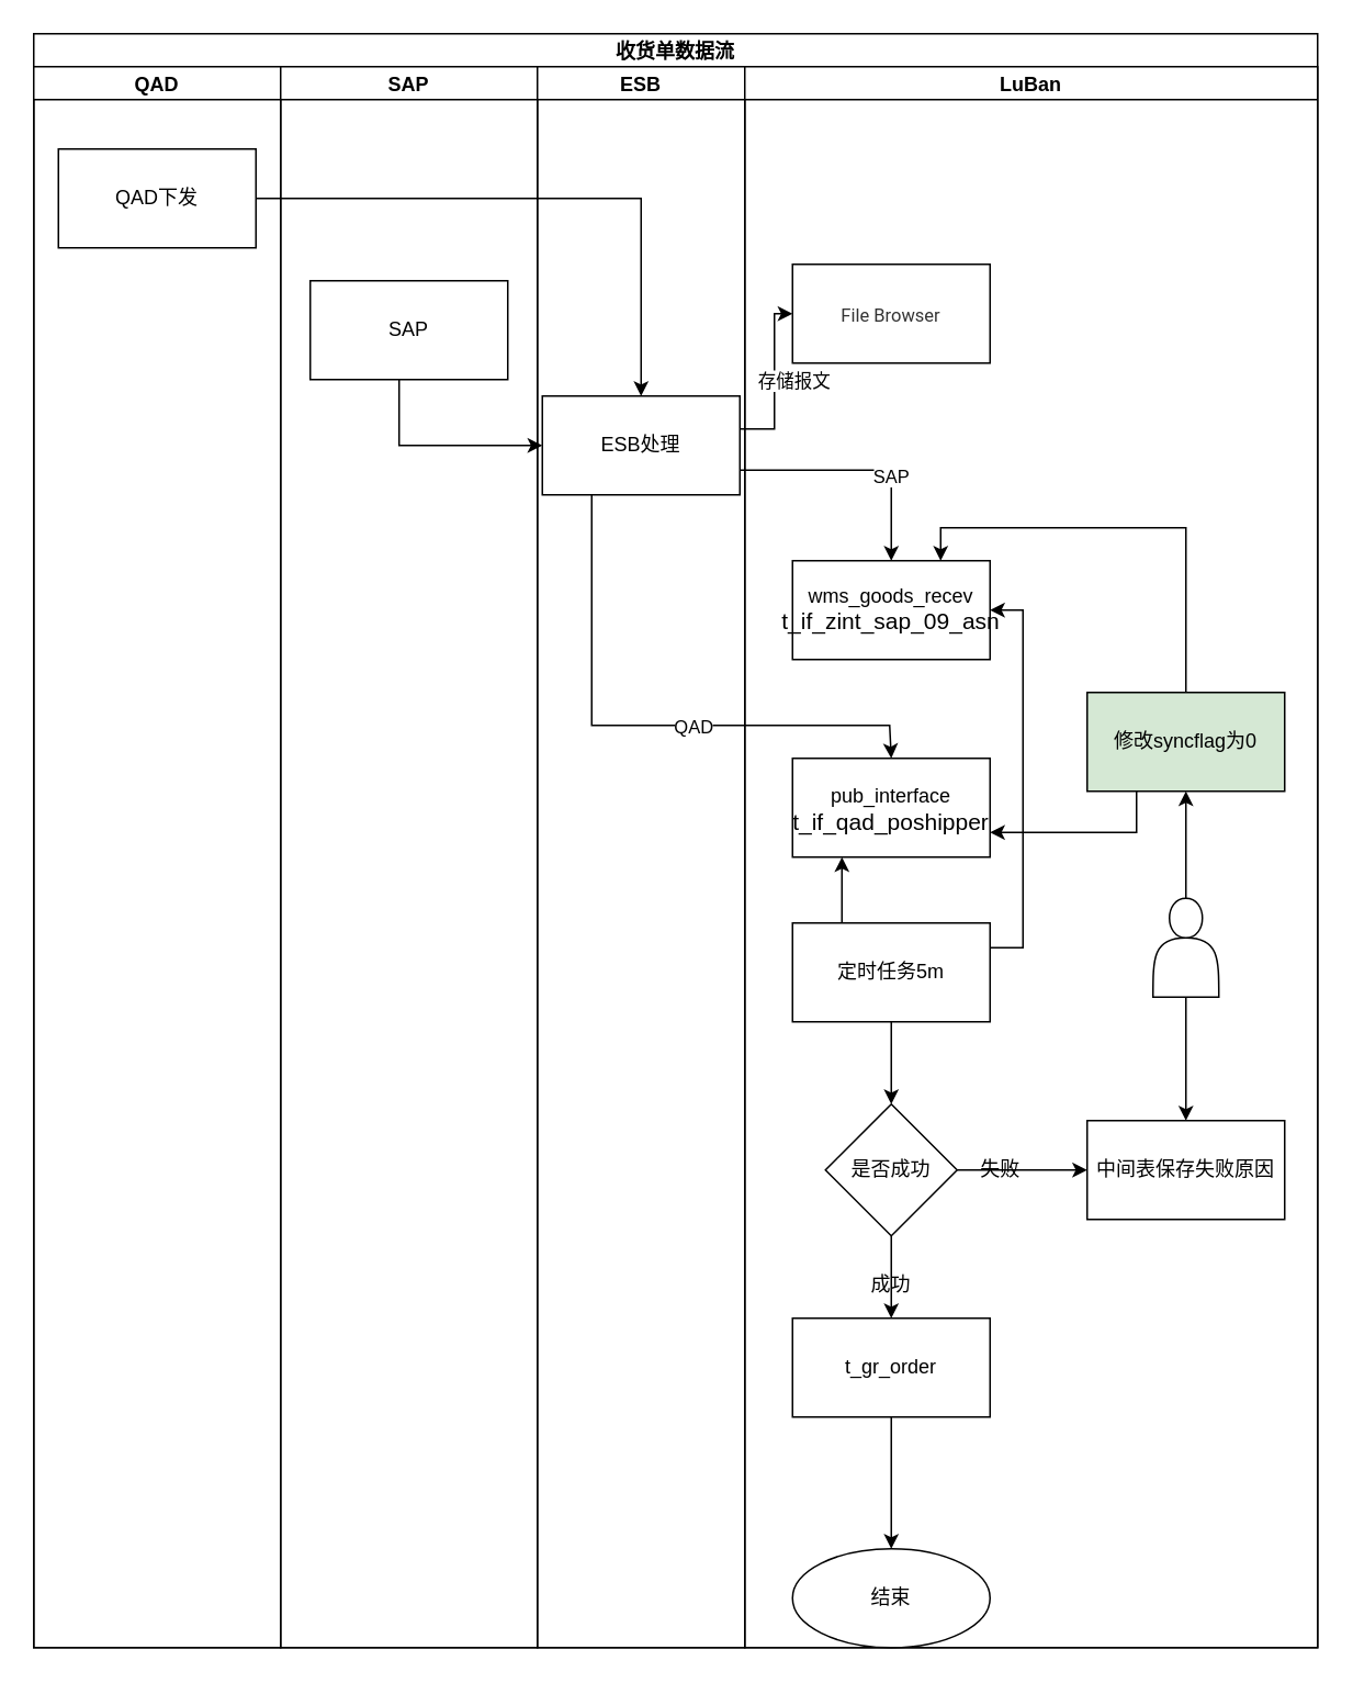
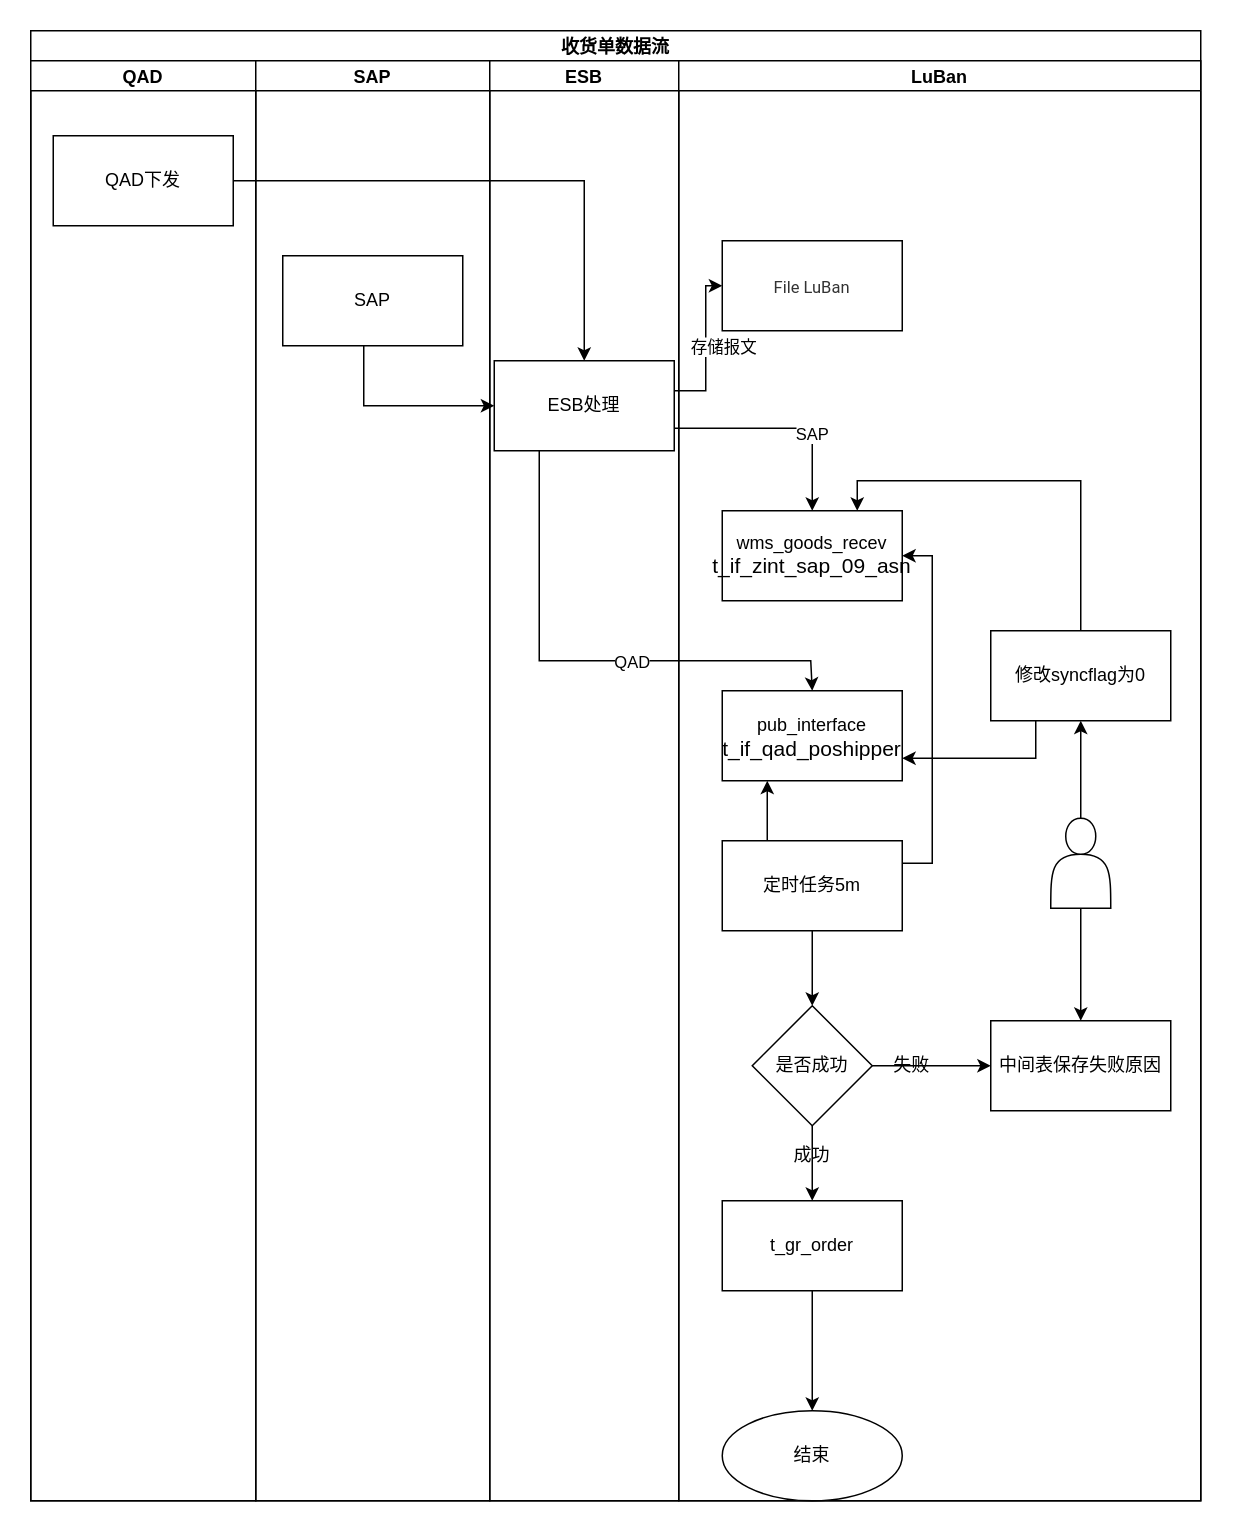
  <mxCell id="0" />
  <mxCell id="1" parent="0" />
  <mxCell id="2" value="收货单数据流" style="swimlane;childLayout=stackLayout;resizeParent=1;resizeParentMax=0;startSize=20;" vertex="1" parent="1"><mxGeometry x="20" y="20" width="780" height="980" as="geometry" /></mxCell>
  <mxCell id="3" value="QAD" style="swimlane;startSize=20;" vertex="1" parent="2"><mxGeometry y="20" width="150" height="960" as="geometry" /></mxCell>
  <mxCell id="4" value="QAD下发" style="rounded=0;whiteSpace=wrap;html=1;" vertex="1" parent="3"><mxGeometry x="15" y="50" width="120" height="60" as="geometry" /></mxCell>
  <mxCell id="5" value="SAP" style="swimlane;startSize=20;" vertex="1" parent="2"><mxGeometry x="150" y="20" width="156" height="960" as="geometry" /></mxCell>
  <mxCell id="6" value="SAP" style="rounded=0;whiteSpace=wrap;html=1;" vertex="1" parent="5"><mxGeometry x="18" y="130" width="120" height="60" as="geometry" /></mxCell>
  <mxCell id="7" value="ESB" style="swimlane;startSize=20;" vertex="1" parent="2"><mxGeometry x="306" y="20" width="126" height="960" as="geometry" /></mxCell>
  <mxCell id="8" value="ESB处理" style="rounded=0;whiteSpace=wrap;html=1;" vertex="1" parent="7"><mxGeometry x="3" y="200" width="120" height="60" as="geometry" /></mxCell>
  <mxCell id="9" style="edgeStyle=orthogonalEdgeStyle;rounded=0;orthogonalLoop=1;jettySize=auto;html=1;exitX=0.45;exitY=1;exitDx=0;exitDy=0;exitPerimeter=0;entryX=0;entryY=0.5;entryDx=0;entryDy=0;" edge="1" parent="2" source="6" target="8"><mxGeometry relative="1" as="geometry"><mxPoint x="276" y="180" as="targetPoint" /></mxGeometry></mxCell>
  <mxCell id="10" style="edgeStyle=orthogonalEdgeStyle;rounded=0;orthogonalLoop=1;jettySize=auto;html=1;" edge="1" parent="2" source="4"><mxGeometry relative="1" as="geometry"><mxPoint x="369" y="220" as="targetPoint" /><Array as="points"><mxPoint x="369" y="100" /></Array></mxGeometry></mxCell>
  <mxCell id="11" style="edgeStyle=orthogonalEdgeStyle;rounded=0;orthogonalLoop=1;jettySize=auto;html=1;entryX=0;entryY=0.5;entryDx=0;entryDy=0;" edge="1" parent="2" source="8" target="20"><mxGeometry relative="1" as="geometry"><Array as="points"><mxPoint x="450" y="240" /><mxPoint x="450" y="170" /></Array></mxGeometry></mxCell>
  <mxCell id="12" value="存储报文" style="edgeLabel;html=1;align=center;verticalAlign=middle;resizable=0;points=[];" vertex="1" connectable="0" parent="11"><mxGeometry x="0.314" y="1" relative="1" as="geometry"><mxPoint x="12" y="16" as="offset" /></mxGeometry></mxCell>
  <mxCell id="13" value="" style="edgeStyle=orthogonalEdgeStyle;rounded=0;orthogonalLoop=1;jettySize=auto;html=1;entryX=0.5;entryY=0;entryDx=0;entryDy=0;exitX=0.25;exitY=1;exitDx=0;exitDy=0;" edge="1" parent="2" source="8" target="19"><mxGeometry relative="1" as="geometry"><Array as="points"><mxPoint x="339" y="420" /><mxPoint x="520" y="420" /></Array></mxGeometry></mxCell>
  <mxCell id="14" value="QAD" style="edgeLabel;html=1;align=center;verticalAlign=middle;resizable=0;points=[];" vertex="1" connectable="0" parent="13"><mxGeometry x="-0.005" y="-2" relative="1" as="geometry"><mxPoint x="31" y="-2" as="offset" /></mxGeometry></mxCell>
  <mxCell id="15" value="" style="edgeStyle=orthogonalEdgeStyle;rounded=0;orthogonalLoop=1;jettySize=auto;html=1;exitX=1;exitY=0.75;exitDx=0;exitDy=0;" edge="1" parent="2" source="8" target="18"><mxGeometry relative="1" as="geometry" /></mxCell>
  <mxCell id="16" value="SAP" style="edgeLabel;html=1;align=center;verticalAlign=middle;resizable=0;points=[];" vertex="1" connectable="0" parent="15"><mxGeometry x="0.297" y="-1" relative="1" as="geometry"><mxPoint as="offset" /></mxGeometry></mxCell>
  <mxCell id="17" value="LuBan" style="swimlane;startSize=20;" vertex="1" parent="2"><mxGeometry x="432" y="20" width="348" height="960" as="geometry" /></mxCell>
  <mxCell id="18" value="wms_goods_recev&lt;br&gt;&lt;span lang=&quot;EN-US&quot; style=&quot;font-size: 10.5pt ; font-family: &amp;#34;calibri&amp;#34; , sans-serif&quot;&gt;t_if_zint_sap_09_asn&lt;/span&gt;" style="rounded=0;whiteSpace=wrap;html=1;" vertex="1" parent="17"><mxGeometry x="29" y="300" width="120" height="60" as="geometry" /></mxCell>
  <mxCell id="19" value="&lt;span lang=&quot;EN-US&quot; style=&quot;font-size: 10.5pt ; font-family: &amp;#34;calibri&amp;#34; , sans-serif&quot;&gt;&lt;span style=&quot;font-family: &amp;#34;helvetica&amp;#34; ; font-size: 12px&quot;&gt;pub_interface&lt;/span&gt;&lt;br&gt;t_if_qad_poshipper&lt;/span&gt;" style="rounded=0;whiteSpace=wrap;html=1;" vertex="1" parent="17"><mxGeometry x="29" y="420" width="120" height="60" as="geometry" /></mxCell>
- <mxCell id="20" value="&lt;h1 style=&quot;box-sizing: border-box ; outline: 0px ; margin: 0.4em 0px 0.67em ; color: rgb(51 , 51 , 51) ; font-family: &amp;#34;roboto&amp;#34; , sans-serif ; background-color: rgb(255 , 255 , 255)&quot;&gt;&lt;font style=&quot;font-weight: normal ; font-size: 11px&quot;&gt;File Browser&lt;/font&gt;&lt;/h1&gt;" style="rounded=0;whiteSpace=wrap;html=1;" vertex="1" parent="17"><mxGeometry x="29" y="120" width="120" height="60" as="geometry" /></mxCell>
+ <mxCell id="20" value="&lt;h1 style=&quot;box-sizing: border-box ; outline: 0px ; margin: 0.4em 0px 0.67em ; color: rgb(51 , 51 , 51) ; font-family: &amp;#34;roboto&amp;#34; , sans-serif ; background-color: rgb(255 , 255 , 255)&quot;&gt;&lt;font style=&quot;font-weight: normal ; font-size: 11px&quot;&gt;File LuBan&lt;/font&gt;&lt;/h1&gt;" style="rounded=0;whiteSpace=wrap;html=1;" vertex="1" parent="17"><mxGeometry x="29" y="120" width="120" height="60" as="geometry" /></mxCell>
  <mxCell id="21" style="edgeStyle=orthogonalEdgeStyle;rounded=0;orthogonalLoop=1;jettySize=auto;html=1;exitX=0.25;exitY=0;exitDx=0;exitDy=0;entryX=0.25;entryY=1;entryDx=0;entryDy=0;" edge="1" parent="17" source="24" target="19"><mxGeometry relative="1" as="geometry" /></mxCell>
  <mxCell id="22" style="edgeStyle=orthogonalEdgeStyle;rounded=0;orthogonalLoop=1;jettySize=auto;html=1;exitX=1;exitY=0.25;exitDx=0;exitDy=0;entryX=1;entryY=0.5;entryDx=0;entryDy=0;" edge="1" parent="17" source="24" target="18"><mxGeometry relative="1" as="geometry" /></mxCell>
  <mxCell id="23" value="" style="edgeStyle=orthogonalEdgeStyle;rounded=0;orthogonalLoop=1;jettySize=auto;html=1;" edge="1" parent="17" source="24" target="27"><mxGeometry relative="1" as="geometry" /></mxCell>
  <mxCell id="24" value="定时任务5m" style="rounded=0;whiteSpace=wrap;html=1;" vertex="1" parent="17"><mxGeometry x="29" y="520" width="120" height="60" as="geometry" /></mxCell>
  <mxCell id="25" value="" style="edgeStyle=orthogonalEdgeStyle;rounded=0;orthogonalLoop=1;jettySize=auto;html=1;" edge="1" parent="17" source="27" target="29"><mxGeometry relative="1" as="geometry" /></mxCell>
  <mxCell id="26" value="" style="edgeStyle=orthogonalEdgeStyle;rounded=0;orthogonalLoop=1;jettySize=auto;html=1;" edge="1" parent="17" source="27" target="30"><mxGeometry relative="1" as="geometry" /></mxCell>
  <mxCell id="27" value="是否成功" style="rhombus;whiteSpace=wrap;html=1;rounded=0;" vertex="1" parent="17"><mxGeometry x="49" y="630" width="80" height="80" as="geometry" /></mxCell>
  <mxCell id="28" value="" style="edgeStyle=orthogonalEdgeStyle;rounded=0;orthogonalLoop=1;jettySize=auto;html=1;" edge="1" parent="17" source="29" target="38"><mxGeometry relative="1" as="geometry" /></mxCell>
  <mxCell id="29" value="t_gr_order" style="whiteSpace=wrap;html=1;rounded=0;" vertex="1" parent="17"><mxGeometry x="29" y="760" width="120" height="60" as="geometry" /></mxCell>
  <mxCell id="30" value="中间表保存失败原因" style="whiteSpace=wrap;html=1;rounded=0;" vertex="1" parent="17"><mxGeometry x="208" y="640" width="120" height="60" as="geometry" /></mxCell>
- <mxCell id="31" value="成功" style="text;html=1;strokeColor=none;fillColor=none;align=center;verticalAlign=middle;whiteSpace=wrap;rounded=0;" vertex="1" parent="17"><mxGeometry x="69" y="730" width="40" height="20" as="geometry" /></mxCell>
+ <mxCell id="31" value="成功" style="text;html=1;strokeColor=none;fillColor=none;align=center;verticalAlign=middle;whiteSpace=wrap;rounded=0;" vertex="1" parent="17"><mxGeometry x="69" y="720" width="40" height="20" as="geometry" /></mxCell>
  <mxCell id="32" value="失败" style="text;html=1;align=center;verticalAlign=middle;resizable=0;points=[];autosize=1;strokeColor=none;" vertex="1" parent="17"><mxGeometry x="134.5" y="660" width="40" height="20" as="geometry" /></mxCell>
  <mxCell id="33" style="edgeStyle=orthogonalEdgeStyle;rounded=0;orthogonalLoop=1;jettySize=auto;html=1;entryX=0.75;entryY=0;entryDx=0;entryDy=0;exitX=0.5;exitY=0;exitDx=0;exitDy=0;" edge="1" parent="17" source="35" target="18"><mxGeometry relative="1" as="geometry" /></mxCell>
  <mxCell id="34" style="edgeStyle=orthogonalEdgeStyle;rounded=0;orthogonalLoop=1;jettySize=auto;html=1;exitX=0.25;exitY=1;exitDx=0;exitDy=0;entryX=1;entryY=0.75;entryDx=0;entryDy=0;" edge="1" parent="17" source="35" target="19"><mxGeometry relative="1" as="geometry" /></mxCell>
- <mxCell id="35" value="修改syncflag为0" style="whiteSpace=wrap;html=1;rounded=0;fillColor=#d5e8d4;" vertex="1" parent="17"><mxGeometry x="208" y="380" width="120" height="60" as="geometry" /></mxCell>
+ <mxCell id="35" value="修改syncflag为0" style="whiteSpace=wrap;html=1;rounded=0;" vertex="1" parent="17"><mxGeometry x="208" y="380" width="120" height="60" as="geometry" /></mxCell>
  <mxCell id="36" value="" style="endArrow=classic;startArrow=classic;html=1;entryX=0.5;entryY=1;entryDx=0;entryDy=0;exitX=0.5;exitY=0;exitDx=0;exitDy=0;" edge="1" parent="17" source="30" target="35"><mxGeometry width="50" height="50" relative="1" as="geometry"><mxPoint x="28" y="550" as="sourcePoint" /><mxPoint x="78" y="500" as="targetPoint" /><Array as="points" /></mxGeometry></mxCell>
  <mxCell id="37" value="" style="shape=actor;whiteSpace=wrap;html=1;rounded=0;" vertex="1" parent="17"><mxGeometry x="248" y="505" width="40" height="60" as="geometry" /></mxCell>
  <mxCell id="38" value="结束" style="ellipse;whiteSpace=wrap;html=1;rounded=0;" vertex="1" parent="17"><mxGeometry x="29" y="900" width="120" height="60" as="geometry" /></mxCell>
